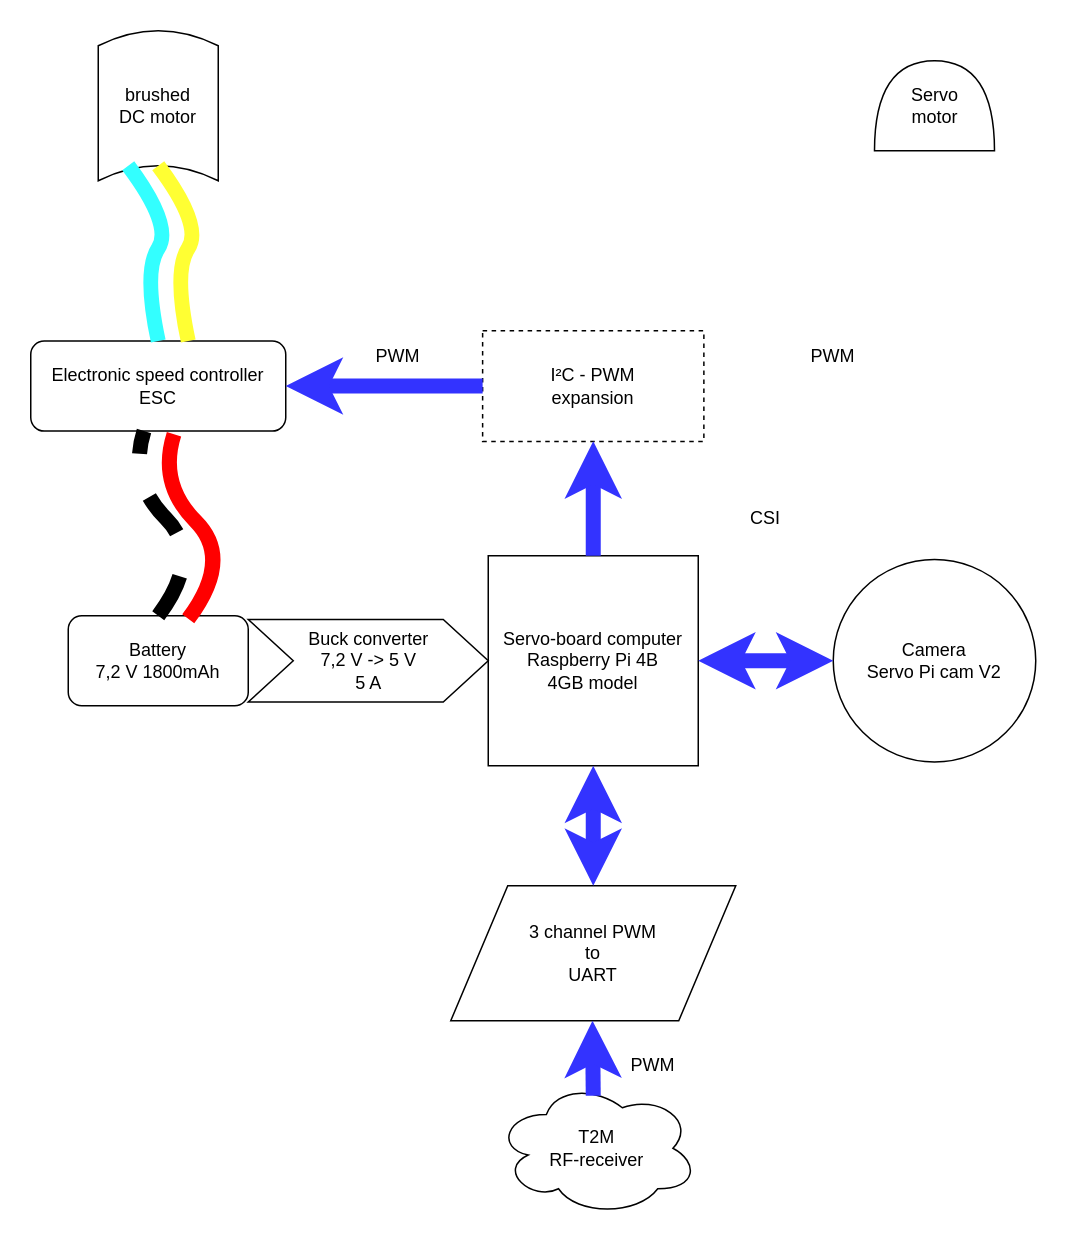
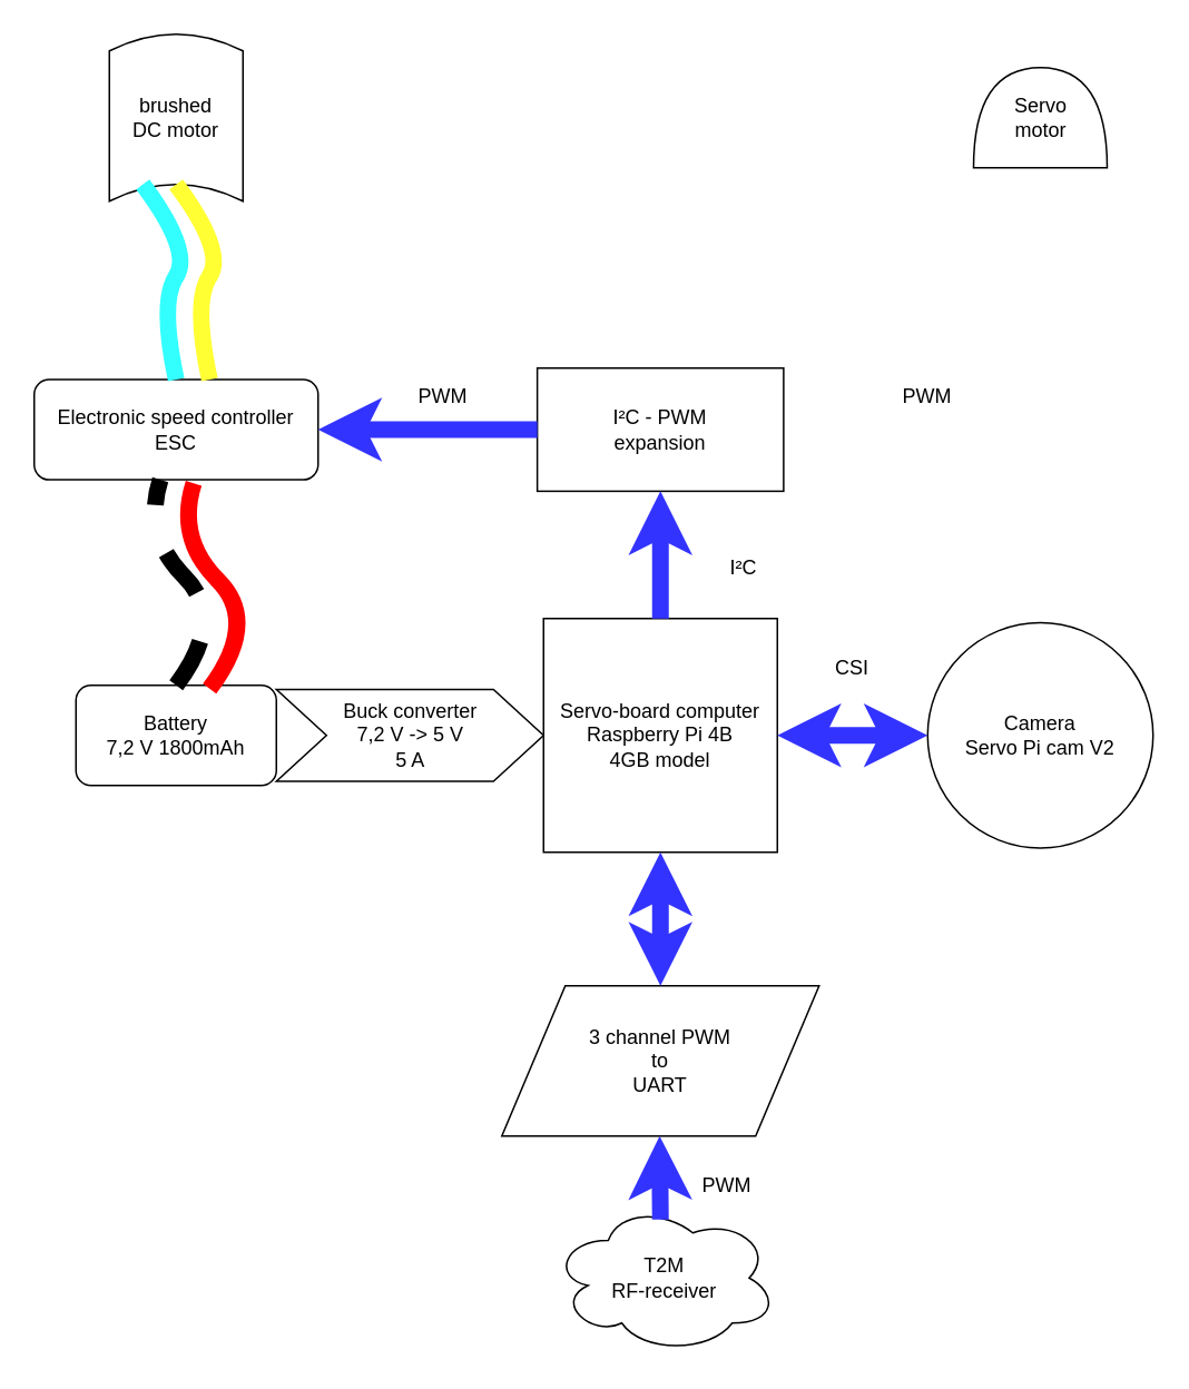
  <mxCell id="0" />
  <mxCell id="1" parent="0" />
  <mxCell id="2" value="brushed &lt;br&gt;DC motor" style="shape=dataStorage;whiteSpace=wrap;html=1;direction=south;" parent="1" vertex="1"><mxGeometry x="65" y="20" width="80" height="100" as="geometry" /></mxCell>
  <mxCell id="3" value="Electronic speed controller&lt;br&gt;ESC" style="rounded=1;whiteSpace=wrap;html=1;" parent="1" vertex="1"><mxGeometry x="20" y="226.87" width="170" height="60" as="geometry" /></mxCell>
- <mxCell id="4" value="I²C - PWM&lt;br&gt;expansion" style="rounded=0;whiteSpace=wrap;html=1;dashed=1;" parent="1" vertex="1"><mxGeometry x="321.25" y="220" width="147.5" height="73.75" as="geometry" /></mxCell>
+ <mxCell id="4" value="I²C - PWM&lt;br&gt;expansion" style="rounded=0;whiteSpace=wrap;html=1;" parent="1" vertex="1"><mxGeometry x="321.25" y="220" width="147.5" height="73.75" as="geometry" /></mxCell>
  <mxCell id="5" value="Servo&lt;br&gt;motor" style="shape=or;whiteSpace=wrap;html=1;direction=north;" parent="1" vertex="1"><mxGeometry x="582.5" y="40" width="80" height="60" as="geometry" /></mxCell>
  <mxCell id="6" value="Servo-board computer&lt;br&gt;Raspberry Pi 4B&lt;br&gt;4GB model" style="whiteSpace=wrap;html=1;aspect=fixed;" parent="1" vertex="1"><mxGeometry x="325" y="370" width="140" height="140" as="geometry" /></mxCell>
  <mxCell id="7" value="Buck converter&lt;br&gt;7,2 V -&amp;gt; 5 V&lt;br&gt;5 A" style="html=1;shadow=0;dashed=0;align=center;verticalAlign=middle;shape=mxgraph.arrows2.arrow;dy=0;dx=30;notch=30;" parent="1" vertex="1"><mxGeometry x="165" y="412.5" width="160" height="55" as="geometry" /></mxCell>
  <mxCell id="8" value="Battery&lt;br&gt;7,2 V 1800mAh" style="rounded=1;whiteSpace=wrap;html=1;" parent="1" vertex="1"><mxGeometry x="45" y="410" width="120" height="60" as="geometry" /></mxCell>
  <mxCell id="9" value="T2M&lt;br&gt;RF-receiver" style="ellipse;shape=cloud;whiteSpace=wrap;html=1;" parent="1" vertex="1"><mxGeometry x="330" y="720" width="135" height="90" as="geometry" /></mxCell>
  <mxCell id="10" value="Camera&lt;br&gt;Servo Pi cam V2" style="ellipse;whiteSpace=wrap;html=1;aspect=fixed;" parent="1" vertex="1"><mxGeometry x="555" y="372.5" width="135" height="135" as="geometry" /></mxCell>
  <mxCell id="11" value="3 channel PWM&lt;br&gt;to&lt;br&gt;UART" style="shape=parallelogram;perimeter=parallelogramPerimeter;whiteSpace=wrap;html=1;" parent="1" vertex="1"><mxGeometry x="300" y="590" width="190" height="90" as="geometry" /></mxCell>
  <mxCell id="12" value="" style="curved=1;endArrow=none;html=1;strokeWidth=10;exitX=0.5;exitY=0;exitDx=0;exitDy=0;endFill=0;dashed=1;" parent="1" source="8" target="3" edge="1"><mxGeometry width="50" height="50" relative="1" as="geometry"><mxPoint x="85" y="370" as="sourcePoint" /><mxPoint x="135" y="320" as="targetPoint" /><Array as="points"><mxPoint x="135" y="370" /><mxPoint x="85" y="320" /></Array></mxGeometry></mxCell>
  <mxCell id="13" value="" style="curved=1;endArrow=none;html=1;strokeWidth=10;exitX=0.5;exitY=0;exitDx=0;exitDy=0;endFill=0;strokeColor=#FF0000;" parent="1" edge="1"><mxGeometry width="50" height="50" relative="1" as="geometry"><mxPoint x="125" y="412.07" as="sourcePoint" /><mxPoint x="115.496" y="288.94" as="targetPoint" /><Array as="points"><mxPoint x="155" y="372.07" /><mxPoint x="105" y="322.07" /></Array></mxGeometry></mxCell>
  <mxCell id="14" value="" style="endArrow=classic;html=1;strokeColor=#3333FF;strokeWidth=10;entryX=1;entryY=0.5;entryDx=0;entryDy=0;exitX=0;exitY=0.5;exitDx=0;exitDy=0;" parent="1" source="4" target="3" edge="1"><mxGeometry width="50" height="50" relative="1" as="geometry"><mxPoint x="250" y="220" as="sourcePoint" /><mxPoint x="300" y="170" as="targetPoint" /></mxGeometry></mxCell>
  <mxCell id="15" value="PWM" style="text;html=1;strokeColor=none;fillColor=none;align=center;verticalAlign=middle;whiteSpace=wrap;rounded=0;" parent="1" vertex="1"><mxGeometry x="245" y="226.87" width="40" height="20" as="geometry" /></mxCell>
  <mxCell id="16" value="" style="curved=1;endArrow=none;html=1;strokeWidth=10;exitX=0.5;exitY=0;exitDx=0;exitDy=0;endFill=0;strokeColor=#33FFFF;" parent="1" source="3" edge="1"><mxGeometry width="50" height="50" relative="1" as="geometry"><mxPoint x="-10" y="233.13" as="sourcePoint" /><mxPoint x="85" y="110" as="targetPoint" /><Array as="points"><mxPoint x="95" y="180" /><mxPoint x="115" y="150" /></Array></mxGeometry></mxCell>
  <mxCell id="17" value="" style="curved=1;endArrow=none;html=1;strokeWidth=10;exitX=0.5;exitY=0;exitDx=0;exitDy=0;endFill=0;strokeColor=#FFFF33;" parent="1" edge="1"><mxGeometry width="50" height="50" relative="1" as="geometry"><mxPoint x="125" y="226.87" as="sourcePoint" /><mxPoint x="105" y="110" as="targetPoint" /><Array as="points"><mxPoint x="115" y="180" /><mxPoint x="135" y="150" /></Array></mxGeometry></mxCell>
  <mxCell id="18" value="PWM" style="text;html=1;strokeColor=none;fillColor=none;align=center;verticalAlign=middle;whiteSpace=wrap;rounded=0;" parent="1" vertex="1"><mxGeometry x="535" y="226.87" width="40" height="20" as="geometry" /></mxCell>
  <mxCell id="19" value="" style="endArrow=classic;html=1;strokeColor=#3333FF;strokeWidth=10;entryX=0.5;entryY=1;entryDx=0;entryDy=0;exitX=0.5;exitY=0;exitDx=0;exitDy=0;" parent="1" source="6" target="4" edge="1"><mxGeometry width="50" height="50" relative="1" as="geometry"><mxPoint x="415" y="440" as="sourcePoint" /><mxPoint x="465" y="390" as="targetPoint" /></mxGeometry></mxCell>
+ <mxCell id="20" value="I²C" style="text;html=1;strokeColor=none;fillColor=none;align=center;verticalAlign=middle;whiteSpace=wrap;rounded=0;" parent="1" vertex="1"><mxGeometry x="425" y="330" width="40" height="20" as="geometry" /></mxCell>
  <mxCell id="21" value="" style="endArrow=classic;html=1;strokeColor=#3333FF;strokeWidth=10;entryX=0.5;entryY=1;entryDx=0;entryDy=0;" parent="1" edge="1"><mxGeometry width="50" height="50" relative="1" as="geometry"><mxPoint x="395" y="730" as="sourcePoint" /><mxPoint x="394.5" y="680" as="targetPoint" /></mxGeometry></mxCell>
  <mxCell id="22" value="PWM" style="text;html=1;strokeColor=none;fillColor=none;align=center;verticalAlign=middle;whiteSpace=wrap;rounded=0;" parent="1" vertex="1"><mxGeometry x="415" y="700" width="40" height="20" as="geometry" /></mxCell>
  <mxCell id="23" value="" style="endArrow=classic;startArrow=classic;html=1;strokeColor=#3333FF;strokeWidth=10;exitX=1;exitY=0.5;exitDx=0;exitDy=0;entryX=0;entryY=0.5;entryDx=0;entryDy=0;" parent="1" source="6" target="10" edge="1"><mxGeometry width="50" height="50" relative="1" as="geometry"><mxPoint x="515" y="430" as="sourcePoint" /><mxPoint x="565" y="380" as="targetPoint" /></mxGeometry></mxCell>
- <mxCell id="24" value="CSI" style="text;html=1;strokeColor=none;fillColor=none;align=center;verticalAlign=middle;whiteSpace=wrap;rounded=0;" parent="1" vertex="1"><mxGeometry x="490" y="335" width="40" height="20" as="geometry" /></mxCell>
+ <mxCell id="24" value="CSI" style="text;html=1;strokeColor=none;fillColor=none;align=center;verticalAlign=middle;whiteSpace=wrap;rounded=0;" parent="1" vertex="1"><mxGeometry x="490" y="390" width="40" height="20" as="geometry" /></mxCell>
  <mxCell id="25" value="" style="endArrow=classic;startArrow=classic;html=1;strokeColor=#3333FF;strokeWidth=10;exitX=0.5;exitY=0;exitDx=0;exitDy=0;entryX=0.5;entryY=1;entryDx=0;entryDy=0;" parent="1" source="11" target="6" edge="1"><mxGeometry width="50" height="50" relative="1" as="geometry"><mxPoint x="415" y="430" as="sourcePoint" /><mxPoint x="465" y="380" as="targetPoint" /></mxGeometry></mxCell>
